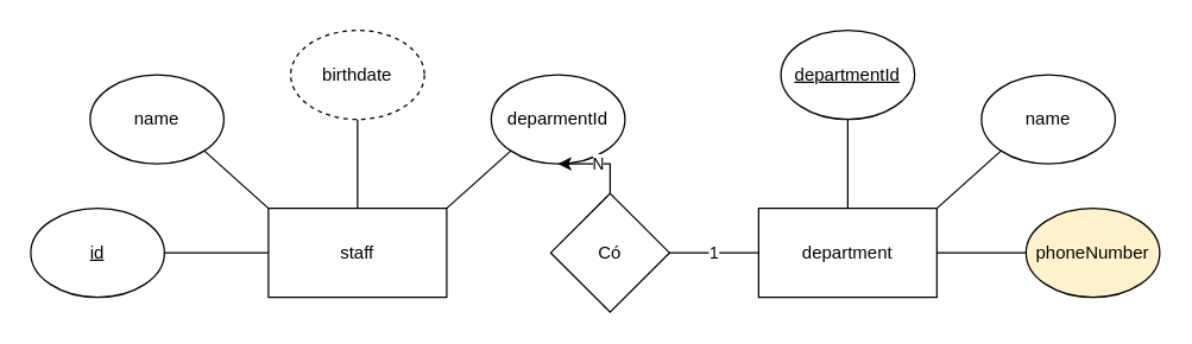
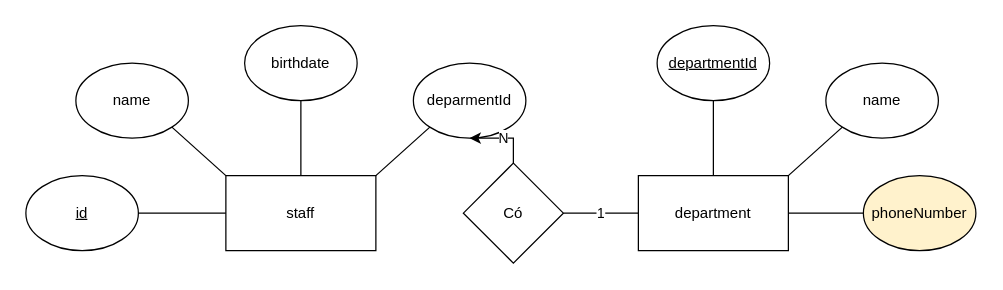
  <mxCell id="0" />
  <mxCell id="1" parent="0" />
  <mxCell id="2" value="staff" style="rounded=0;whiteSpace=wrap;html=1;" parent="1" vertex="1"><mxGeometry x="180" y="140" width="120" height="60" as="geometry" /></mxCell>
  <mxCell id="3" value="id" style="ellipse;whiteSpace=wrap;html=1;fontStyle=4" parent="1" vertex="1"><mxGeometry x="20" y="140" width="90" height="60" as="geometry" /></mxCell>
  <mxCell id="4" value="" style="endArrow=none;html=1;rounded=0;entryX=0;entryY=0.5;entryDx=0;entryDy=0;exitX=1;exitY=0.5;exitDx=0;exitDy=0;" parent="1" source="3" target="2" edge="1"><mxGeometry width="50" height="50" relative="1" as="geometry"><mxPoint x="150" y="320" as="sourcePoint" /><mxPoint x="200" y="270" as="targetPoint" /></mxGeometry></mxCell>
  <mxCell id="5" value="name" style="ellipse;whiteSpace=wrap;html=1;" parent="1" vertex="1"><mxGeometry x="60" y="50" width="90" height="60" as="geometry" /></mxCell>
  <mxCell id="6" value="" style="endArrow=none;html=1;rounded=0;entryX=0;entryY=0;entryDx=0;entryDy=0;exitX=1;exitY=1;exitDx=0;exitDy=0;" parent="1" source="5" target="2" edge="1"><mxGeometry width="50" height="50" relative="1" as="geometry"><mxPoint x="150" y="230" as="sourcePoint" /><mxPoint x="180" y="80" as="targetPoint" /></mxGeometry></mxCell>
- <mxCell id="7" value="birthdate" style="ellipse;whiteSpace=wrap;html=1;dashed=1;" parent="1" vertex="1"><mxGeometry x="195" y="20" width="90" height="60" as="geometry" /></mxCell>
+ <mxCell id="7" value="birthdate" style="ellipse;whiteSpace=wrap;html=1;" parent="1" vertex="1"><mxGeometry x="195" y="20" width="90" height="60" as="geometry" /></mxCell>
  <mxCell id="8" value="" style="endArrow=none;html=1;rounded=0;entryX=0.5;entryY=0;entryDx=0;entryDy=0;exitX=0.5;exitY=1;exitDx=0;exitDy=0;" parent="1" source="7" target="2" edge="1"><mxGeometry width="50" height="50" relative="1" as="geometry"><mxPoint x="310" y="200" as="sourcePoint" /><mxPoint x="340" y="50" as="targetPoint" /></mxGeometry></mxCell>
  <mxCell id="9" value="deparmentId" style="ellipse;whiteSpace=wrap;html=1;" parent="1" vertex="1"><mxGeometry x="330" y="50" width="90" height="60" as="geometry" /></mxCell>
  <mxCell id="10" value="" style="endArrow=none;html=1;rounded=0;entryX=1;entryY=0;entryDx=0;entryDy=0;exitX=0;exitY=1;exitDx=0;exitDy=0;" parent="1" source="9" target="2" edge="1"><mxGeometry width="50" height="50" relative="1" as="geometry"><mxPoint x="440" y="230" as="sourcePoint" /><mxPoint x="240" y="150" as="targetPoint" /></mxGeometry></mxCell>
  <mxCell id="11" value="N" style="edgeStyle=orthogonalEdgeStyle;rounded=0;orthogonalLoop=1;jettySize=auto;html=1;" parent="1" source="12" target="9" edge="1"><mxGeometry relative="1" as="geometry" /></mxCell>
  <mxCell id="12" value="Có" style="rhombus;whiteSpace=wrap;html=1;" parent="1" vertex="1"><mxGeometry x="370" y="130" width="80" height="80" as="geometry" /></mxCell>
  <mxCell id="13" value="department" style="rounded=0;whiteSpace=wrap;html=1;" parent="1" vertex="1"><mxGeometry x="510" y="140" width="120" height="60" as="geometry" /></mxCell>
  <mxCell id="14" value="1" style="endArrow=none;html=1;rounded=0;entryX=0;entryY=0.5;entryDx=0;entryDy=0;exitX=1;exitY=0.5;exitDx=0;exitDy=0;" parent="1" source="12" target="13" edge="1"><mxGeometry width="50" height="50" relative="1" as="geometry"><mxPoint x="430" y="280" as="sourcePoint" /><mxPoint x="480" y="230" as="targetPoint" /></mxGeometry></mxCell>
  <mxCell id="15" value="" style="endArrow=none;html=1;rounded=0;exitX=0.5;exitY=0;exitDx=0;exitDy=0;entryX=0.5;entryY=1;entryDx=0;entryDy=0;" parent="1" source="13" target="16" edge="1"><mxGeometry width="50" height="50" relative="1" as="geometry"><mxPoint x="590" y="120" as="sourcePoint" /><mxPoint x="640" y="70" as="targetPoint" /></mxGeometry></mxCell>
  <mxCell id="16" value="departmentId" style="ellipse;whiteSpace=wrap;html=1;fontStyle=4" parent="1" vertex="1"><mxGeometry x="525" y="20" width="90" height="60" as="geometry" /></mxCell>
  <mxCell id="17" value="name" style="ellipse;whiteSpace=wrap;html=1;" parent="1" vertex="1"><mxGeometry x="660" y="50" width="90" height="60" as="geometry" /></mxCell>
  <mxCell id="18" value="" style="endArrow=none;html=1;rounded=0;entryX=1;entryY=0;entryDx=0;entryDy=0;exitX=0;exitY=1;exitDx=0;exitDy=0;" parent="1" source="17" target="13" edge="1"><mxGeometry width="50" height="50" relative="1" as="geometry"><mxPoint x="745" y="200" as="sourcePoint" /><mxPoint x="675" y="140" as="targetPoint" /></mxGeometry></mxCell>
  <mxCell id="19" value="phoneNumber" style="ellipse;whiteSpace=wrap;html=1;fillColor=#fff2cc;" parent="1" vertex="1"><mxGeometry x="690" y="140" width="90" height="60" as="geometry" /></mxCell>
  <mxCell id="20" value="" style="endArrow=none;html=1;rounded=0;entryX=1;entryY=0.5;entryDx=0;entryDy=0;exitX=0;exitY=0.5;exitDx=0;exitDy=0;" parent="1" source="19" target="13" edge="1"><mxGeometry width="50" height="50" relative="1" as="geometry"><mxPoint x="775" y="290" as="sourcePoint" /><mxPoint x="660" y="230" as="targetPoint" /></mxGeometry></mxCell>
